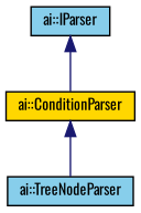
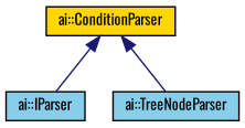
  digraph {
    fontname=Oswald
    node [color=black fillcolor=skyblue fontname=Oswald fontsize=10 shape=record style=filled]
    edge [color=midnightblue dir=back fontname=Oswald fontsize=10 labelfontname=Helvetica labelfontsize=10 style=solid]
    n1 [fontcolor=black height=0.2 label="ai::IParser" width=0.4]
    n2 [fillcolor=gold height=0.2 label="ai::ConditionParser" width=0.4]
    n3 [height=0.2 label="ai::TreeNodeParser" width=0.4]
-   n1 -> n2
+   n2 -> n1
    n2 -> n3
  }
